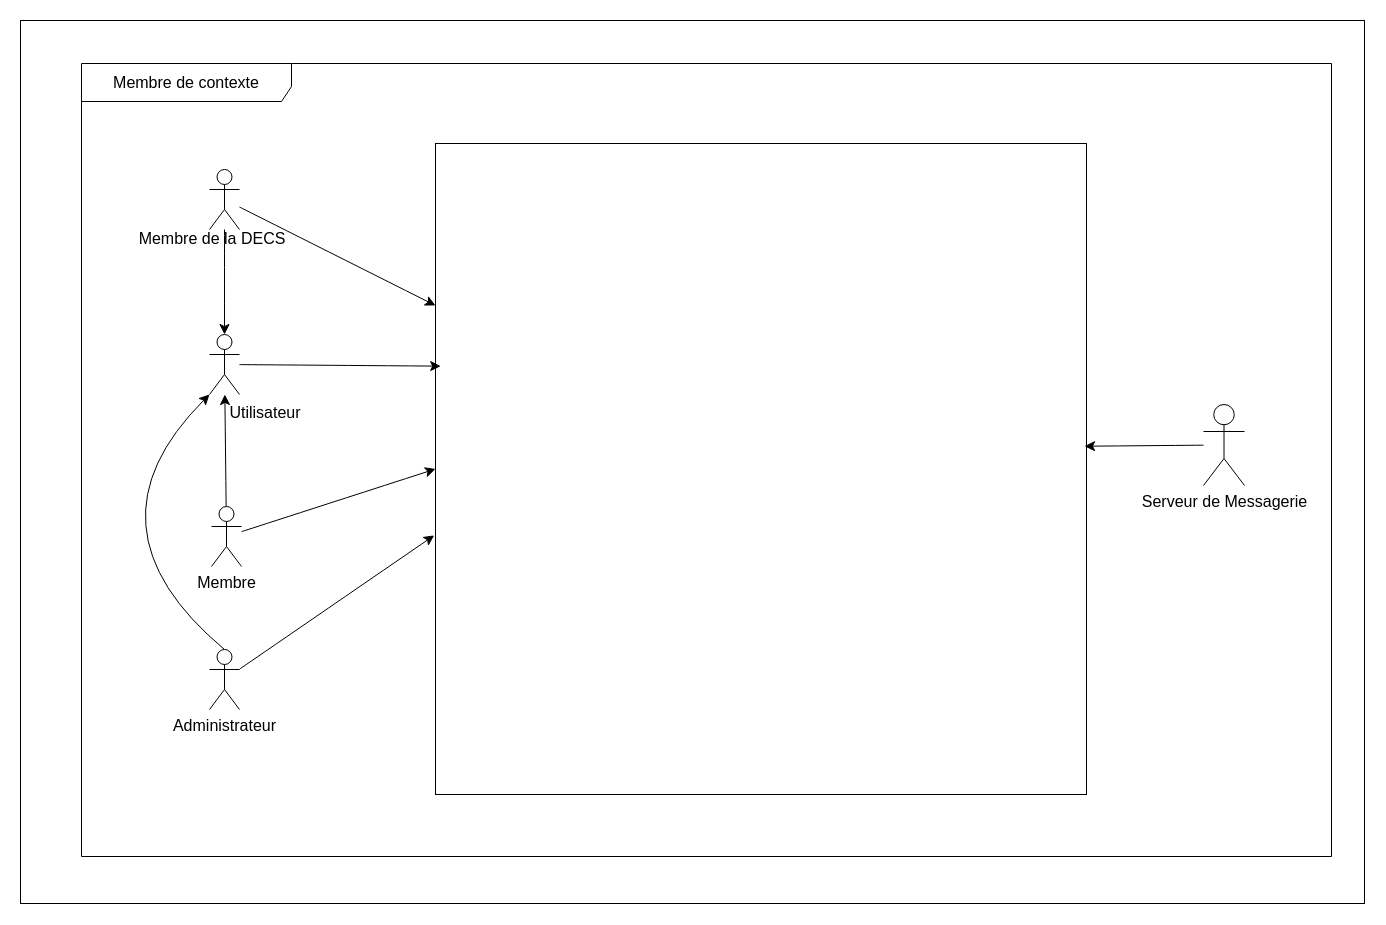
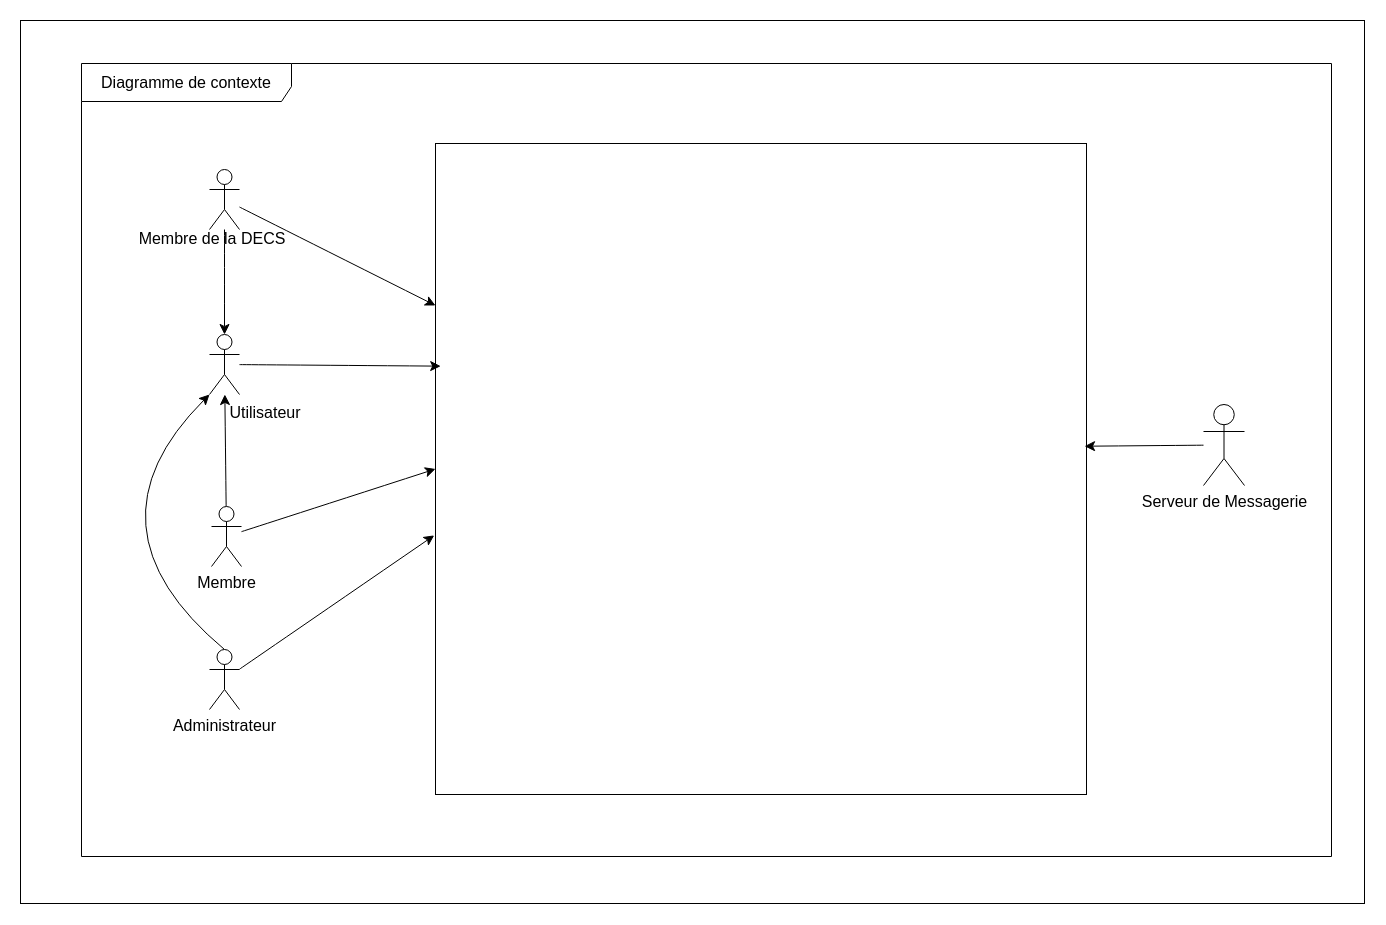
  <mxCell id="0" />
  <mxCell id="1" parent="0" />
  <mxCell id="2" value="" style="rounded=0;whiteSpace=wrap;html=1;" parent="1" vertex="1"><mxGeometry x="20" y="20" width="1344" height="883" as="geometry" /></mxCell>
  <mxCell id="3" value="" style="whiteSpace=wrap;html=1;aspect=fixed;" parent="1" vertex="1"><mxGeometry x="435" y="143" width="651" height="651" as="geometry" /></mxCell>
  <mxCell id="4" style="edgeStyle=none;curved=1;rounded=0;orthogonalLoop=1;jettySize=auto;html=1;fontSize=12;startSize=8;endSize=8;" parent="1" source="6" target="7" edge="1"><mxGeometry relative="1" as="geometry" /></mxCell>
  <mxCell id="5" style="edgeStyle=none;curved=1;rounded=0;orthogonalLoop=1;jettySize=auto;html=1;entryX=0;entryY=0.5;entryDx=0;entryDy=0;fontSize=12;startSize=8;endSize=8;" parent="1" source="6" target="3" edge="1"><mxGeometry relative="1" as="geometry" /></mxCell>
  <mxCell id="6" value="&lt;font style=&quot;font-size: 16px;&quot;&gt;Membre&lt;/font&gt;" style="shape=umlActor;verticalLabelPosition=bottom;verticalAlign=top;html=1;outlineConnect=0;" parent="1" vertex="1"><mxGeometry x="211" y="506" width="30" height="60" as="geometry" /></mxCell>
  <mxCell id="7" value="" style="shape=umlActor;verticalLabelPosition=bottom;verticalAlign=top;html=1;outlineConnect=0;" parent="1" vertex="1"><mxGeometry x="209" y="334" width="30" height="60" as="geometry" /></mxCell>
  <mxCell id="8" style="edgeStyle=none;curved=1;rounded=0;orthogonalLoop=1;jettySize=auto;html=1;fontSize=12;startSize=8;endSize=8;exitX=0.5;exitY=0;exitDx=0;exitDy=0;exitPerimeter=0;entryX=0;entryY=1;entryDx=0;entryDy=0;entryPerimeter=0;" parent="1" source="9" target="7" edge="1"><mxGeometry relative="1" as="geometry"><mxPoint x="227" y="396" as="targetPoint" /><mxPoint x="157" y="649" as="sourcePoint" /><Array as="points"><mxPoint x="77" y="526" /></Array></mxGeometry></mxCell>
  <mxCell id="9" value="&lt;font style=&quot;font-size: 16px;&quot;&gt;Administrateur&lt;/font&gt;" style="shape=umlActor;verticalLabelPosition=bottom;verticalAlign=top;html=1;outlineConnect=0;" parent="1" vertex="1"><mxGeometry x="209" y="649" width="30" height="60" as="geometry" /></mxCell>
  <mxCell id="10" style="edgeStyle=none;curved=1;rounded=0;orthogonalLoop=1;jettySize=auto;html=1;fontSize=12;startSize=8;endSize=8;" parent="1" source="11" target="3" edge="1"><mxGeometry relative="1" as="geometry" /></mxCell>
  <mxCell id="11" value="" style="shape=umlActor;verticalLabelPosition=bottom;verticalAlign=top;html=1;outlineConnect=0;" parent="1" vertex="1"><mxGeometry x="209" y="169" width="30" height="60" as="geometry" /></mxCell>
  <mxCell id="12" style="edgeStyle=none;curved=1;rounded=0;orthogonalLoop=1;jettySize=auto;html=1;entryX=0.5;entryY=0;entryDx=0;entryDy=0;entryPerimeter=0;fontSize=12;startSize=8;endSize=8;" parent="1" source="11" target="7" edge="1"><mxGeometry relative="1" as="geometry" /></mxCell>
  <mxCell id="13" value="Utilisateur" style="text;html=1;align=center;verticalAlign=middle;whiteSpace=wrap;rounded=0;fontSize=16;" parent="1" vertex="1"><mxGeometry x="235" y="397" width="60" height="30" as="geometry" /></mxCell>
  <mxCell id="14" style="edgeStyle=none;curved=1;rounded=0;orthogonalLoop=1;jettySize=auto;html=1;entryX=0.008;entryY=0.342;entryDx=0;entryDy=0;entryPerimeter=0;fontSize=12;startSize=8;endSize=8;" parent="1" source="7" target="3" edge="1"><mxGeometry relative="1" as="geometry" /></mxCell>
  <mxCell id="15" style="edgeStyle=none;curved=1;rounded=0;orthogonalLoop=1;jettySize=auto;html=1;entryX=-0.002;entryY=0.602;entryDx=0;entryDy=0;entryPerimeter=0;fontSize=12;startSize=8;endSize=8;" parent="1" source="9" target="3" edge="1"><mxGeometry relative="1" as="geometry" /></mxCell>
  <mxCell id="16" value="&lt;font style=&quot;font-size: 16px;&quot;&gt;Serveur de Messagerie&lt;/font&gt;" style="shape=umlActor;verticalLabelPosition=bottom;verticalAlign=top;html=1;" parent="1" vertex="1"><mxGeometry x="1203" y="404" width="41" height="81" as="geometry" /></mxCell>
  <mxCell id="17" style="edgeStyle=none;curved=1;rounded=0;orthogonalLoop=1;jettySize=auto;html=1;entryX=0.997;entryY=0.465;entryDx=0;entryDy=0;entryPerimeter=0;fontSize=12;startSize=8;endSize=8;" parent="1" source="16" target="3" edge="1"><mxGeometry relative="1" as="geometry" /></mxCell>
- <mxCell id="18" value="&lt;font style=&quot;font-size: 16px;&quot;&gt;Membre de contexte&lt;/font&gt;" style="shape=umlFrame;whiteSpace=wrap;html=1;pointerEvents=0;recursiveResize=0;container=1;collapsible=0;width=210;height=38;" parent="1" vertex="1"><mxGeometry x="81" y="63" width="1250" height="793" as="geometry" /></mxCell>
+ <mxCell id="18" value="&lt;font style=&quot;font-size: 16px;&quot;&gt;Diagramme de contexte&lt;/font&gt;" style="shape=umlFrame;whiteSpace=wrap;html=1;pointerEvents=0;recursiveResize=0;container=1;collapsible=0;width=210;height=38;" parent="1" vertex="1"><mxGeometry x="81" y="63" width="1250" height="793" as="geometry" /></mxCell>
  <mxCell id="19" value="Membre de la DECS" style="text;html=1;align=center;verticalAlign=middle;whiteSpace=wrap;rounded=0;fontSize=16;" parent="18" vertex="1"><mxGeometry x="51" y="160" width="160" height="30" as="geometry" /></mxCell>
